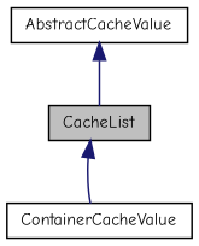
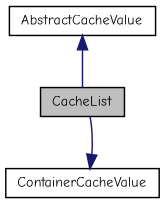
  digraph {
    fontname="Comic Neue"
    node [color=black fillcolor=white fontname="Comic Neue" fontsize=10 shape=record style=filled]
    edge [color=midnightblue dir=back fontname="Comic Neue" fontsize=10 labelfontname=Helvetica labelfontsize=10 style=solid]
    n1 [fillcolor=grey75 fontcolor=black height=0.2 label=CacheList width=0.4]
    n2 [height=0.2 label=ContainerCacheValue width=0.4]
    n3 [height=0.2 label=AbstractCacheValue width=0.4]
-   n1 -> n2
+   n2 -> n1
    n3 -> n1
  }
